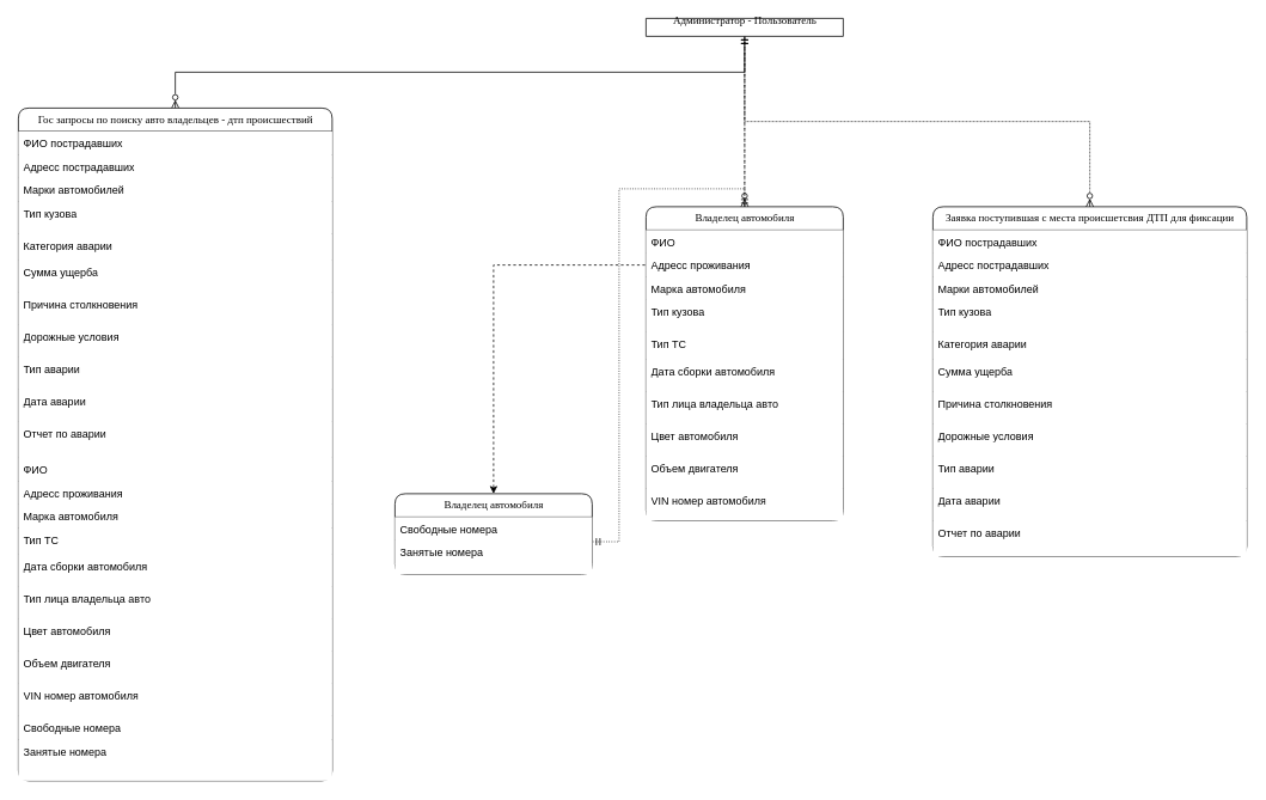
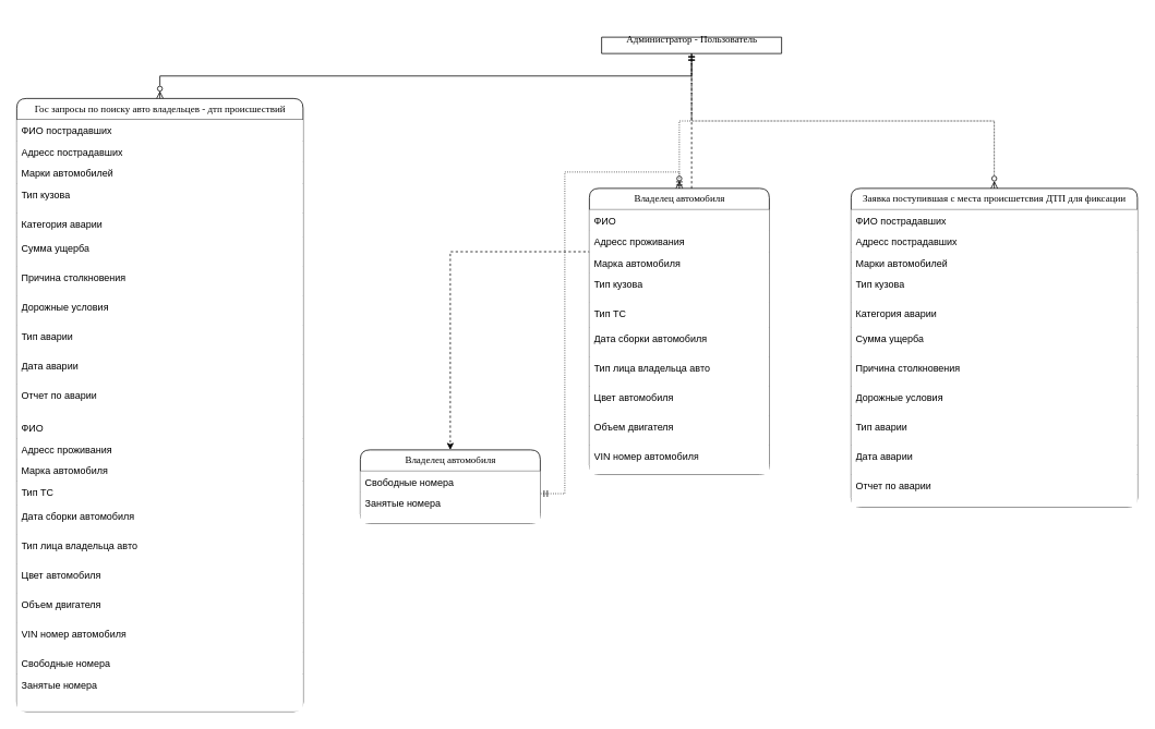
  <mxCell id="0" />
  <mxCell id="1" parent="0" />
  <mxCell id="2" style="edgeStyle=orthogonalEdgeStyle;rounded=0;orthogonalLoop=1;jettySize=auto;html=1;exitX=0.5;exitY=1;exitDx=0;exitDy=0;entryX=0.5;entryY=0;entryDx=0;entryDy=0;dashed=1;dashPattern=1 2;endArrow=ERzeroToMany;endFill=0;startArrow=ERmandOne;startFill=0;" edge="1" parent="1" source="6" target="7"><mxGeometry relative="1" as="geometry" /></mxCell>
  <mxCell id="3" style="edgeStyle=orthogonalEdgeStyle;rounded=0;orthogonalLoop=1;jettySize=auto;html=1;exitX=0.5;exitY=1;exitDx=0;exitDy=0;entryX=0.5;entryY=0;entryDx=0;entryDy=0;dashed=1;dashPattern=1 1;endArrow=ERzeroToMany;endFill=0;startArrow=ERmandOne;startFill=0;" edge="1" parent="1" source="6" target="18"><mxGeometry relative="1" as="geometry" /></mxCell>
  <mxCell id="4" style="edgeStyle=orthogonalEdgeStyle;rounded=0;orthogonalLoop=1;jettySize=auto;html=1;exitX=0.5;exitY=1;exitDx=0;exitDy=0;entryX=0.5;entryY=0;entryDx=0;entryDy=0;dashed=1;" edge="1" parent="1" source="6" target="30"><mxGeometry relative="1" as="geometry" /></mxCell>
  <mxCell id="5" style="edgeStyle=orthogonalEdgeStyle;rounded=0;orthogonalLoop=1;jettySize=auto;html=1;exitX=0.5;exitY=1;exitDx=0;exitDy=0;entryX=0.5;entryY=0;entryDx=0;entryDy=0;endArrow=ERzeroToMany;endFill=0;startArrow=ERmandOne;startFill=0;" edge="1" parent="1" source="6" target="34"><mxGeometry relative="1" as="geometry" /></mxCell>
- <mxCell id="6" value="Администратор - Пользователь&lt;div&gt;&lt;br&gt;&lt;/div&gt;" style="swimlane;html=1;fontStyle=0;childLayout=stackLayout;horizontal=1;startSize=20;horizontalStack=0;resizeParent=1;resizeLast=0;collapsible=1;marginBottom=0;swimlaneFillColor=#ffffff;align=center;rounded=1;shadow=0;comic=0;labelBackgroundColor=none;strokeWidth=1;fontFamily=Verdana;fontSize=12;" parent="1" vertex="1"><mxGeometry x="720" y="20" width="220" height="20" as="geometry" /></mxCell>
+ <mxCell id="6" value="Администратор - Пользователь&lt;div&gt;&lt;br&gt;&lt;/div&gt;" style="swimlane;html=1;fontStyle=0;childLayout=stackLayout;horizontal=1;startSize=20;horizontalStack=0;resizeParent=1;resizeLast=0;collapsible=1;marginBottom=0;swimlaneFillColor=#ffffff;align=center;rounded=1;shadow=0;comic=0;labelBackgroundColor=none;strokeWidth=1;fontFamily=Verdana;fontSize=12;" parent="1" vertex="1"><mxGeometry x="735" y="45" width="220" height="20" as="geometry" /></mxCell>
  <mxCell id="7" value="Владелец автомобиля" style="swimlane;html=1;fontStyle=0;childLayout=stackLayout;horizontal=1;startSize=26;horizontalStack=0;resizeParent=1;resizeLast=0;collapsible=1;marginBottom=0;swimlaneFillColor=#ffffff;align=center;rounded=1;shadow=0;comic=0;labelBackgroundColor=none;strokeWidth=1;fontFamily=Verdana;fontSize=12;" vertex="1" parent="1"><mxGeometry x="720" y="230" width="220" height="350" as="geometry" /></mxCell>
  <mxCell id="8" value="ФИО" style="text;html=1;strokeColor=none;fillColor=default;spacingLeft=4;spacingRight=4;whiteSpace=wrap;overflow=hidden;rotatable=0;points=[[0,0.5],[1,0.5]];portConstraint=eastwest;" vertex="1" parent="7"><mxGeometry y="26" width="220" height="26" as="geometry" /></mxCell>
  <mxCell id="9" value="Адресс проживания" style="text;html=1;strokeColor=none;fillColor=default;spacingLeft=4;spacingRight=4;whiteSpace=wrap;overflow=hidden;rotatable=0;points=[[0,0.5],[1,0.5]];portConstraint=eastwest;" vertex="1" parent="7"><mxGeometry y="52" width="220" height="26" as="geometry" /></mxCell>
  <mxCell id="10" value="Марка автомобиля" style="text;html=1;strokeColor=none;fillColor=default;spacingLeft=4;spacingRight=4;whiteSpace=wrap;overflow=hidden;rotatable=0;points=[[0,0.5],[1,0.5]];portConstraint=eastwest;" vertex="1" parent="7"><mxGeometry y="78" width="220" height="26" as="geometry" /></mxCell>
  <mxCell id="11" value="Тип кузова" style="text;html=1;strokeColor=none;fillColor=default;spacingLeft=4;spacingRight=4;whiteSpace=wrap;overflow=hidden;rotatable=0;points=[[0,0.5],[1,0.5]];portConstraint=eastwest;" vertex="1" parent="7"><mxGeometry y="104" width="220" height="36" as="geometry" /></mxCell>
  <mxCell id="12" value="Тип ТС" style="text;html=1;strokeColor=none;fillColor=default;spacingLeft=4;spacingRight=4;whiteSpace=wrap;overflow=hidden;rotatable=0;points=[[0,0.5],[1,0.5]];portConstraint=eastwest;" vertex="1" parent="7"><mxGeometry y="140" width="220" height="30" as="geometry" /></mxCell>
  <mxCell id="13" value="Дата сборки автомобиля" style="text;html=1;strokeColor=none;fillColor=default;spacingLeft=4;spacingRight=4;whiteSpace=wrap;overflow=hidden;rotatable=0;points=[[0,0.5],[1,0.5]];portConstraint=eastwest;" vertex="1" parent="7"><mxGeometry y="170" width="220" height="36" as="geometry" /></mxCell>
  <mxCell id="14" value="Тип лица владельца авто&lt;div&gt;&lt;br&gt;&lt;/div&gt;" style="text;html=1;strokeColor=none;fillColor=default;spacingLeft=4;spacingRight=4;whiteSpace=wrap;overflow=hidden;rotatable=0;points=[[0,0.5],[1,0.5]];portConstraint=eastwest;" vertex="1" parent="7"><mxGeometry y="206" width="220" height="36" as="geometry" /></mxCell>
  <mxCell id="15" value="&lt;div&gt;Цвет автомобиля&lt;/div&gt;" style="text;html=1;strokeColor=none;fillColor=default;spacingLeft=4;spacingRight=4;whiteSpace=wrap;overflow=hidden;rotatable=0;points=[[0,0.5],[1,0.5]];portConstraint=eastwest;" vertex="1" parent="7"><mxGeometry y="242" width="220" height="36" as="geometry" /></mxCell>
  <mxCell id="16" value="&lt;div&gt;Объем двигателя&lt;/div&gt;" style="text;html=1;strokeColor=none;fillColor=default;spacingLeft=4;spacingRight=4;whiteSpace=wrap;overflow=hidden;rotatable=0;points=[[0,0.5],[1,0.5]];portConstraint=eastwest;" vertex="1" parent="7"><mxGeometry y="278" width="220" height="36" as="geometry" /></mxCell>
  <mxCell id="17" value="&lt;div&gt;VIN номер автомобиля&lt;/div&gt;" style="text;html=1;strokeColor=none;fillColor=default;spacingLeft=4;spacingRight=4;whiteSpace=wrap;overflow=hidden;rotatable=0;points=[[0,0.5],[1,0.5]];portConstraint=eastwest;" vertex="1" parent="7"><mxGeometry y="314" width="220" height="36" as="geometry" /></mxCell>
  <mxCell id="18" value="Заявка поступившая с места происшетсвия ДТП для фиксации" style="swimlane;html=1;fontStyle=0;childLayout=stackLayout;horizontal=1;startSize=26;horizontalStack=0;resizeParent=1;resizeLast=0;collapsible=1;marginBottom=0;swimlaneFillColor=#ffffff;align=center;rounded=1;shadow=0;comic=0;labelBackgroundColor=none;strokeWidth=1;fontFamily=Verdana;fontSize=12;" vertex="1" parent="1"><mxGeometry x="1040" y="230" width="350" height="390" as="geometry" /></mxCell>
  <mxCell id="19" value="ФИО пострадавших" style="text;html=1;strokeColor=none;fillColor=default;spacingLeft=4;spacingRight=4;whiteSpace=wrap;overflow=hidden;rotatable=0;points=[[0,0.5],[1,0.5]];portConstraint=eastwest;" vertex="1" parent="18"><mxGeometry y="26" width="350" height="26" as="geometry" /></mxCell>
  <mxCell id="20" value="Адресс пострадавших" style="text;html=1;strokeColor=none;fillColor=default;spacingLeft=4;spacingRight=4;whiteSpace=wrap;overflow=hidden;rotatable=0;points=[[0,0.5],[1,0.5]];portConstraint=eastwest;" vertex="1" parent="18"><mxGeometry y="52" width="350" height="26" as="geometry" /></mxCell>
  <mxCell id="21" value="Марки автомобилей" style="text;html=1;strokeColor=none;fillColor=default;spacingLeft=4;spacingRight=4;whiteSpace=wrap;overflow=hidden;rotatable=0;points=[[0,0.5],[1,0.5]];portConstraint=eastwest;" vertex="1" parent="18"><mxGeometry y="78" width="350" height="26" as="geometry" /></mxCell>
  <mxCell id="22" value="Тип кузова" style="text;html=1;strokeColor=none;fillColor=default;spacingLeft=4;spacingRight=4;whiteSpace=wrap;overflow=hidden;rotatable=0;points=[[0,0.5],[1,0.5]];portConstraint=eastwest;" vertex="1" parent="18"><mxGeometry y="104" width="350" height="36" as="geometry" /></mxCell>
  <mxCell id="23" value="Категория аварии" style="text;html=1;strokeColor=none;fillColor=default;spacingLeft=4;spacingRight=4;whiteSpace=wrap;overflow=hidden;rotatable=0;points=[[0,0.5],[1,0.5]];portConstraint=eastwest;" vertex="1" parent="18"><mxGeometry y="140" width="350" height="30" as="geometry" /></mxCell>
  <mxCell id="24" value="Сумма ущерба" style="text;html=1;strokeColor=none;fillColor=default;spacingLeft=4;spacingRight=4;whiteSpace=wrap;overflow=hidden;rotatable=0;points=[[0,0.5],[1,0.5]];portConstraint=eastwest;" vertex="1" parent="18"><mxGeometry y="170" width="350" height="36" as="geometry" /></mxCell>
  <mxCell id="25" value="&lt;div&gt;Причина столкновения&lt;/div&gt;" style="text;html=1;strokeColor=none;fillColor=default;spacingLeft=4;spacingRight=4;whiteSpace=wrap;overflow=hidden;rotatable=0;points=[[0,0.5],[1,0.5]];portConstraint=eastwest;" vertex="1" parent="18"><mxGeometry y="206" width="350" height="36" as="geometry" /></mxCell>
  <mxCell id="26" value="&lt;div&gt;Дорожные условия&lt;/div&gt;" style="text;html=1;strokeColor=none;fillColor=default;spacingLeft=4;spacingRight=4;whiteSpace=wrap;overflow=hidden;rotatable=0;points=[[0,0.5],[1,0.5]];portConstraint=eastwest;" vertex="1" parent="18"><mxGeometry y="242" width="350" height="36" as="geometry" /></mxCell>
  <mxCell id="27" value="&lt;div&gt;Тип аварии&lt;/div&gt;" style="text;html=1;strokeColor=none;fillColor=default;spacingLeft=4;spacingRight=4;whiteSpace=wrap;overflow=hidden;rotatable=0;points=[[0,0.5],[1,0.5]];portConstraint=eastwest;" vertex="1" parent="18"><mxGeometry y="278" width="350" height="36" as="geometry" /></mxCell>
  <mxCell id="28" value="Дата аварии" style="text;html=1;strokeColor=none;fillColor=default;spacingLeft=4;spacingRight=4;whiteSpace=wrap;overflow=hidden;rotatable=0;points=[[0,0.5],[1,0.5]];portConstraint=eastwest;" vertex="1" parent="18"><mxGeometry y="314" width="350" height="36" as="geometry" /></mxCell>
  <mxCell id="29" value="Отчет по аварии" style="text;html=1;strokeColor=none;fillColor=default;spacingLeft=4;spacingRight=4;whiteSpace=wrap;overflow=hidden;rotatable=0;points=[[0,0.5],[1,0.5]];portConstraint=eastwest;" vertex="1" parent="18"><mxGeometry y="350" width="350" height="40" as="geometry" /></mxCell>
  <mxCell id="30" value="Владелец автомобиля" style="swimlane;html=1;fontStyle=0;childLayout=stackLayout;horizontal=1;startSize=26;horizontalStack=0;resizeParent=1;resizeLast=0;collapsible=1;marginBottom=0;swimlaneFillColor=#ffffff;align=center;rounded=1;shadow=0;comic=0;labelBackgroundColor=none;strokeWidth=1;fontFamily=Verdana;fontSize=12;" vertex="1" parent="1"><mxGeometry x="440" y="550" width="220" height="90" as="geometry" /></mxCell>
  <mxCell id="31" value="Свободные номера" style="text;html=1;strokeColor=none;fillColor=default;spacingLeft=4;spacingRight=4;whiteSpace=wrap;overflow=hidden;rotatable=0;points=[[0,0.5],[1,0.5]];portConstraint=eastwest;" vertex="1" parent="30"><mxGeometry y="26" width="220" height="26" as="geometry" /></mxCell>
  <mxCell id="32" value="Занятые номера" style="text;html=1;strokeColor=none;fillColor=default;spacingLeft=4;spacingRight=4;whiteSpace=wrap;overflow=hidden;rotatable=0;points=[[0,0.5],[1,0.5]];portConstraint=eastwest;" vertex="1" parent="30"><mxGeometry y="52" width="220" height="38" as="geometry" /></mxCell>
  <mxCell id="33" style="edgeStyle=orthogonalEdgeStyle;rounded=0;orthogonalLoop=1;jettySize=auto;html=1;exitX=0.5;exitY=0;exitDx=0;exitDy=0;entryX=1.003;entryY=1.059;entryDx=0;entryDy=0;entryPerimeter=0;startArrow=ERmandOne;startFill=0;endArrow=ERmandOne;endFill=0;dashed=1;dashPattern=1 2;" edge="1" parent="1" source="7" target="31"><mxGeometry relative="1" as="geometry" /></mxCell>
  <mxCell id="34" value="Гос запросы по поиску авто владельцев - дтп происшествий" style="swimlane;html=1;fontStyle=0;childLayout=stackLayout;horizontal=1;startSize=26;horizontalStack=0;resizeParent=1;resizeLast=0;collapsible=1;marginBottom=0;swimlaneFillColor=#ffffff;align=center;rounded=1;shadow=0;comic=0;labelBackgroundColor=none;strokeWidth=1;fontFamily=Verdana;fontSize=12;" vertex="1" parent="1"><mxGeometry x="20" y="120" width="350" height="750" as="geometry" /></mxCell>
  <mxCell id="35" value="ФИО пострадавших" style="text;html=1;strokeColor=none;fillColor=default;spacingLeft=4;spacingRight=4;whiteSpace=wrap;overflow=hidden;rotatable=0;points=[[0,0.5],[1,0.5]];portConstraint=eastwest;" vertex="1" parent="34"><mxGeometry y="26" width="350" height="26" as="geometry" /></mxCell>
  <mxCell id="36" value="Адресс пострадавших" style="text;html=1;strokeColor=none;fillColor=default;spacingLeft=4;spacingRight=4;whiteSpace=wrap;overflow=hidden;rotatable=0;points=[[0,0.5],[1,0.5]];portConstraint=eastwest;" vertex="1" parent="34"><mxGeometry y="52" width="350" height="26" as="geometry" /></mxCell>
  <mxCell id="37" value="Марки автомобилей" style="text;html=1;strokeColor=none;fillColor=default;spacingLeft=4;spacingRight=4;whiteSpace=wrap;overflow=hidden;rotatable=0;points=[[0,0.5],[1,0.5]];portConstraint=eastwest;" vertex="1" parent="34"><mxGeometry y="78" width="350" height="26" as="geometry" /></mxCell>
  <mxCell id="38" value="Тип кузова" style="text;html=1;strokeColor=none;fillColor=default;spacingLeft=4;spacingRight=4;whiteSpace=wrap;overflow=hidden;rotatable=0;points=[[0,0.5],[1,0.5]];portConstraint=eastwest;" vertex="1" parent="34"><mxGeometry y="104" width="350" height="36" as="geometry" /></mxCell>
  <mxCell id="39" value="Категория аварии" style="text;html=1;strokeColor=none;fillColor=default;spacingLeft=4;spacingRight=4;whiteSpace=wrap;overflow=hidden;rotatable=0;points=[[0,0.5],[1,0.5]];portConstraint=eastwest;" vertex="1" parent="34"><mxGeometry y="140" width="350" height="30" as="geometry" /></mxCell>
  <mxCell id="40" value="Сумма ущерба" style="text;html=1;strokeColor=none;fillColor=default;spacingLeft=4;spacingRight=4;whiteSpace=wrap;overflow=hidden;rotatable=0;points=[[0,0.5],[1,0.5]];portConstraint=eastwest;" vertex="1" parent="34"><mxGeometry y="170" width="350" height="36" as="geometry" /></mxCell>
  <mxCell id="41" value="&lt;div&gt;Причина столкновения&lt;/div&gt;" style="text;html=1;strokeColor=none;fillColor=default;spacingLeft=4;spacingRight=4;whiteSpace=wrap;overflow=hidden;rotatable=0;points=[[0,0.5],[1,0.5]];portConstraint=eastwest;" vertex="1" parent="34"><mxGeometry y="206" width="350" height="36" as="geometry" /></mxCell>
  <mxCell id="42" value="&lt;div&gt;Дорожные условия&lt;/div&gt;" style="text;html=1;strokeColor=none;fillColor=default;spacingLeft=4;spacingRight=4;whiteSpace=wrap;overflow=hidden;rotatable=0;points=[[0,0.5],[1,0.5]];portConstraint=eastwest;" vertex="1" parent="34"><mxGeometry y="242" width="350" height="36" as="geometry" /></mxCell>
  <mxCell id="43" value="&lt;div&gt;Тип аварии&lt;/div&gt;" style="text;html=1;strokeColor=none;fillColor=default;spacingLeft=4;spacingRight=4;whiteSpace=wrap;overflow=hidden;rotatable=0;points=[[0,0.5],[1,0.5]];portConstraint=eastwest;" vertex="1" parent="34"><mxGeometry y="278" width="350" height="36" as="geometry" /></mxCell>
  <mxCell id="44" value="Дата аварии" style="text;html=1;strokeColor=none;fillColor=default;spacingLeft=4;spacingRight=4;whiteSpace=wrap;overflow=hidden;rotatable=0;points=[[0,0.5],[1,0.5]];portConstraint=eastwest;" vertex="1" parent="34"><mxGeometry y="314" width="350" height="36" as="geometry" /></mxCell>
  <mxCell id="45" value="Отчет по аварии" style="text;html=1;strokeColor=none;fillColor=default;spacingLeft=4;spacingRight=4;whiteSpace=wrap;overflow=hidden;rotatable=0;points=[[0,0.5],[1,0.5]];portConstraint=eastwest;" vertex="1" parent="34"><mxGeometry y="350" width="350" height="40" as="geometry" /></mxCell>
  <mxCell id="46" value="ФИО" style="text;html=1;strokeColor=none;fillColor=default;spacingLeft=4;spacingRight=4;whiteSpace=wrap;overflow=hidden;rotatable=0;points=[[0,0.5],[1,0.5]];portConstraint=eastwest;" vertex="1" parent="34"><mxGeometry y="390" width="350" height="26" as="geometry" /></mxCell>
  <mxCell id="47" value="Адресс проживания" style="text;html=1;strokeColor=none;fillColor=default;spacingLeft=4;spacingRight=4;whiteSpace=wrap;overflow=hidden;rotatable=0;points=[[0,0.5],[1,0.5]];portConstraint=eastwest;" vertex="1" parent="34"><mxGeometry y="416" width="350" height="26" as="geometry" /></mxCell>
  <mxCell id="48" value="Марка автомобиля" style="text;html=1;strokeColor=none;fillColor=default;spacingLeft=4;spacingRight=4;whiteSpace=wrap;overflow=hidden;rotatable=0;points=[[0,0.5],[1,0.5]];portConstraint=eastwest;" vertex="1" parent="34"><mxGeometry y="442" width="350" height="26" as="geometry" /></mxCell>
  <mxCell id="49" value="Тип ТС" style="text;html=1;strokeColor=none;fillColor=default;spacingLeft=4;spacingRight=4;whiteSpace=wrap;overflow=hidden;rotatable=0;points=[[0,0.5],[1,0.5]];portConstraint=eastwest;" vertex="1" parent="34"><mxGeometry y="468" width="350" height="30" as="geometry" /></mxCell>
  <mxCell id="50" value="Дата сборки автомобиля" style="text;html=1;strokeColor=none;fillColor=default;spacingLeft=4;spacingRight=4;whiteSpace=wrap;overflow=hidden;rotatable=0;points=[[0,0.5],[1,0.5]];portConstraint=eastwest;" vertex="1" parent="34"><mxGeometry y="498" width="350" height="36" as="geometry" /></mxCell>
  <mxCell id="51" value="Тип лица владельца авто&lt;div&gt;&lt;br&gt;&lt;/div&gt;" style="text;html=1;strokeColor=none;fillColor=default;spacingLeft=4;spacingRight=4;whiteSpace=wrap;overflow=hidden;rotatable=0;points=[[0,0.5],[1,0.5]];portConstraint=eastwest;" vertex="1" parent="34"><mxGeometry y="534" width="350" height="36" as="geometry" /></mxCell>
  <mxCell id="52" value="&lt;div&gt;Цвет автомобиля&lt;/div&gt;" style="text;html=1;strokeColor=none;fillColor=default;spacingLeft=4;spacingRight=4;whiteSpace=wrap;overflow=hidden;rotatable=0;points=[[0,0.5],[1,0.5]];portConstraint=eastwest;" vertex="1" parent="34"><mxGeometry y="570" width="350" height="36" as="geometry" /></mxCell>
  <mxCell id="53" value="&lt;div&gt;Объем двигателя&lt;/div&gt;" style="text;html=1;strokeColor=none;fillColor=default;spacingLeft=4;spacingRight=4;whiteSpace=wrap;overflow=hidden;rotatable=0;points=[[0,0.5],[1,0.5]];portConstraint=eastwest;" vertex="1" parent="34"><mxGeometry y="606" width="350" height="36" as="geometry" /></mxCell>
  <mxCell id="54" value="&lt;div&gt;VIN номер автомобиля&lt;/div&gt;" style="text;html=1;strokeColor=none;fillColor=default;spacingLeft=4;spacingRight=4;whiteSpace=wrap;overflow=hidden;rotatable=0;points=[[0,0.5],[1,0.5]];portConstraint=eastwest;" vertex="1" parent="34"><mxGeometry y="642" width="350" height="36" as="geometry" /></mxCell>
  <mxCell id="55" value="Свободные номера" style="text;html=1;strokeColor=none;fillColor=default;spacingLeft=4;spacingRight=4;whiteSpace=wrap;overflow=hidden;rotatable=0;points=[[0,0.5],[1,0.5]];portConstraint=eastwest;" vertex="1" parent="34"><mxGeometry y="678" width="350" height="26" as="geometry" /></mxCell>
  <mxCell id="56" value="Занятые номера" style="text;html=1;strokeColor=none;fillColor=default;spacingLeft=4;spacingRight=4;whiteSpace=wrap;overflow=hidden;rotatable=0;points=[[0,0.5],[1,0.5]];portConstraint=eastwest;" vertex="1" parent="34"><mxGeometry y="704" width="350" height="46" as="geometry" /></mxCell>
